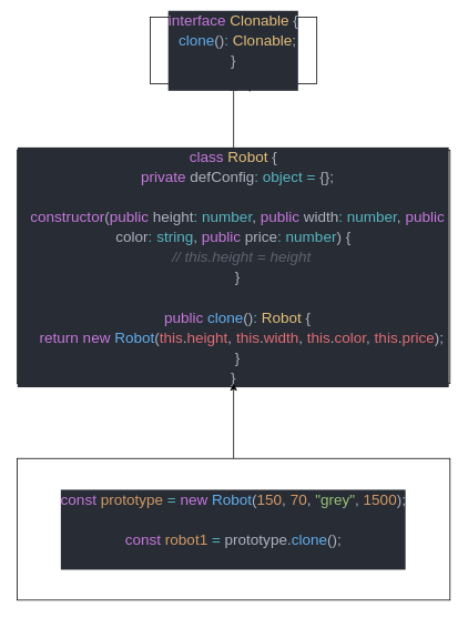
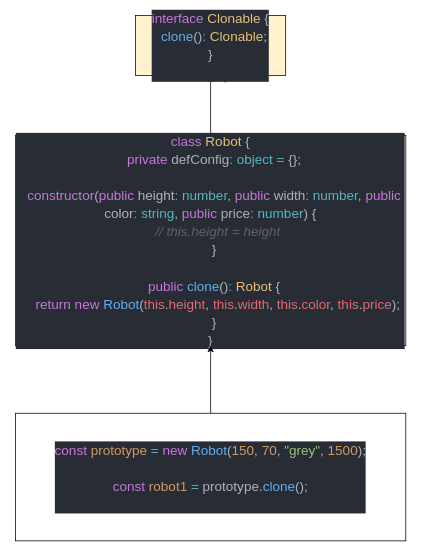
  <mxCell id="0" />
  <mxCell id="1" parent="0" />
  <mxCell id="2" style="edgeStyle=none;html=1;entryX=0.5;entryY=1;entryDx=0;entryDy=0;" edge="1" parent="1" source="3" target="7"><mxGeometry relative="1" as="geometry" /></mxCell>
  <mxCell id="3" value="&lt;div style=&quot;color: rgb(171 , 178 , 191) ; background-color: rgb(40 , 44 , 52) ; font-family: , &amp;#34;consolas&amp;#34; , &amp;#34;courier new&amp;#34; , monospace ; font-size: 18px ; line-height: 24px&quot;&gt;&lt;div&gt;&lt;span style=&quot;color: #c678dd&quot;&gt;class&lt;/span&gt; &lt;span style=&quot;color: #e5c07b&quot;&gt;Robot&lt;/span&gt; {&lt;/div&gt;&lt;div&gt;&amp;nbsp; &lt;span style=&quot;color: #c678dd&quot;&gt;private&lt;/span&gt; defConfig&lt;span style=&quot;color: #56b6c2&quot;&gt;:&lt;/span&gt; &lt;span style=&quot;color: #56b6c2&quot;&gt;object&lt;/span&gt; &lt;span style=&quot;color: #56b6c2&quot;&gt;=&lt;/span&gt; {};&lt;/div&gt;&lt;br&gt;&lt;div&gt;&amp;nbsp; &lt;span style=&quot;color: #c678dd&quot;&gt;constructor&lt;/span&gt;(&lt;span style=&quot;color: #c678dd&quot;&gt;public&lt;/span&gt; height&lt;span style=&quot;color: #56b6c2&quot;&gt;:&lt;/span&gt; &lt;span style=&quot;color: #56b6c2&quot;&gt;number&lt;/span&gt;, &lt;span style=&quot;color: #c678dd&quot;&gt;public&lt;/span&gt; width&lt;span style=&quot;color: #56b6c2&quot;&gt;:&lt;/span&gt; &lt;span style=&quot;color: #56b6c2&quot;&gt;number&lt;/span&gt;, &lt;span style=&quot;color: #c678dd&quot;&gt;public&lt;/span&gt; color&lt;span style=&quot;color: #56b6c2&quot;&gt;:&lt;/span&gt; &lt;span style=&quot;color: #56b6c2&quot;&gt;string&lt;/span&gt;, &lt;span style=&quot;color: #c678dd&quot;&gt;public&lt;/span&gt; price&lt;span style=&quot;color: #56b6c2&quot;&gt;:&lt;/span&gt; &lt;span style=&quot;color: #56b6c2&quot;&gt;number&lt;/span&gt;) {&lt;/div&gt;&lt;div&gt;&amp;nbsp; &amp;nbsp; &lt;span style=&quot;color: #5c6370 ; font-style: italic&quot;&gt;// this.height = height&lt;/span&gt;&lt;/div&gt;&lt;div&gt;&amp;nbsp; }&lt;/div&gt;&lt;br&gt;&lt;div&gt;&amp;nbsp; &lt;span style=&quot;color: #c678dd&quot;&gt;public&lt;/span&gt; &lt;span style=&quot;color: #61afef&quot;&gt;clone&lt;/span&gt;()&lt;span style=&quot;color: #56b6c2&quot;&gt;:&lt;/span&gt; &lt;span style=&quot;color: #e5c07b&quot;&gt;Robot&lt;/span&gt; {&lt;/div&gt;&lt;div&gt;&amp;nbsp; &amp;nbsp; &lt;span style=&quot;color: #c678dd&quot;&gt;return&lt;/span&gt; &lt;span style=&quot;color: #c678dd&quot;&gt;new&lt;/span&gt; &lt;span style=&quot;color: #61afef&quot;&gt;Robot&lt;/span&gt;(&lt;span style=&quot;color: #e06c75&quot;&gt;this&lt;/span&gt;.&lt;span style=&quot;color: #e06c75&quot;&gt;height&lt;/span&gt;, &lt;span style=&quot;color: #e06c75&quot;&gt;this&lt;/span&gt;.&lt;span style=&quot;color: #e06c75&quot;&gt;width&lt;/span&gt;, &lt;span style=&quot;color: #e06c75&quot;&gt;this&lt;/span&gt;.&lt;span style=&quot;color: #e06c75&quot;&gt;color&lt;/span&gt;, &lt;span style=&quot;color: #e06c75&quot;&gt;this&lt;/span&gt;.&lt;span style=&quot;color: #e06c75&quot;&gt;price&lt;/span&gt;);&lt;/div&gt;&lt;div&gt;&amp;nbsp; }&lt;/div&gt;&lt;div&gt;}&lt;/div&gt;&lt;/div&gt;" style="rounded=0;whiteSpace=wrap;html=1;" vertex="1" parent="1"><mxGeometry x="20" y="180" width="520" height="280" as="geometry" /></mxCell>
  <mxCell id="4" style="edgeStyle=none;html=1;entryX=0.5;entryY=1;entryDx=0;entryDy=0;" edge="1" parent="1" source="5" target="3"><mxGeometry relative="1" as="geometry" /></mxCell>
  <mxCell id="5" value="&lt;div style=&quot;color: rgb(171 , 178 , 191) ; background-color: rgb(40 , 44 , 52) ; font-family: , &amp;#34;consolas&amp;#34; , &amp;#34;courier new&amp;#34; , monospace ; font-size: 18px ; line-height: 24px&quot;&gt;&lt;div&gt;&lt;span style=&quot;color: #c678dd&quot;&gt;const&lt;/span&gt; &lt;span style=&quot;color: #d19a66&quot;&gt;prototype&lt;/span&gt; &lt;span style=&quot;color: #56b6c2&quot;&gt;=&lt;/span&gt; &lt;span style=&quot;color: #c678dd&quot;&gt;new&lt;/span&gt; &lt;span style=&quot;color: #61afef&quot;&gt;Robot&lt;/span&gt;(&lt;span style=&quot;color: #d19a66&quot;&gt;150&lt;/span&gt;, &lt;span style=&quot;color: #d19a66&quot;&gt;70&lt;/span&gt;, &lt;span style=&quot;color: #98c379&quot;&gt;&quot;grey&quot;&lt;/span&gt;, &lt;span style=&quot;color: #d19a66&quot;&gt;1500&lt;/span&gt;);&lt;/div&gt;&lt;br&gt;&lt;div&gt;&lt;span style=&quot;color: #c678dd&quot;&gt;const&lt;/span&gt; &lt;span style=&quot;color: #d19a66&quot;&gt;robot1&lt;/span&gt; &lt;span style=&quot;color: #56b6c2&quot;&gt;=&lt;/span&gt; prototype.&lt;span style=&quot;color: #61afef&quot;&gt;clone&lt;/span&gt;();&lt;/div&gt;&lt;br&gt;&lt;/div&gt;" style="rounded=0;whiteSpace=wrap;html=1;" vertex="1" parent="1"><mxGeometry x="20" y="550" width="520" height="170" as="geometry" /></mxCell>
  <mxCell id="6" style="edgeStyle=none;html=1;" edge="1" parent="1" source="7"><mxGeometry relative="1" as="geometry"><mxPoint x="300" y="110" as="targetPoint" /></mxGeometry></mxCell>
- <mxCell id="7" value="&lt;div style=&quot;color: rgb(171 , 178 , 191) ; background-color: rgb(40 , 44 , 52) ; font-family: , &amp;#34;consolas&amp;#34; , &amp;#34;courier new&amp;#34; , monospace ; font-size: 18px ; line-height: 24px&quot;&gt;&lt;div&gt;&lt;span style=&quot;color: #c678dd&quot;&gt;interface&lt;/span&gt; &lt;span style=&quot;color: #e5c07b&quot;&gt;Clonable&lt;/span&gt; {&lt;/div&gt;&lt;div&gt;&amp;nbsp; &lt;span style=&quot;color: #61afef&quot;&gt;clone&lt;/span&gt;()&lt;span style=&quot;color: #56b6c2&quot;&gt;:&lt;/span&gt; &lt;span style=&quot;color: #e5c07b&quot;&gt;Clonable&lt;/span&gt;;&lt;/div&gt;&lt;div&gt;}&lt;/div&gt;&lt;br&gt;&lt;/div&gt;" style="rounded=0;whiteSpace=wrap;html=1;" vertex="1" parent="1"><mxGeometry x="180" y="20" width="200" height="80" as="geometry" /></mxCell>
+ <mxCell id="7" value="&lt;div style=&quot;color: rgb(171 , 178 , 191) ; background-color: rgb(40 , 44 , 52) ; font-family: , &amp;#34;consolas&amp;#34; , &amp;#34;courier new&amp;#34; , monospace ; font-size: 18px ; line-height: 24px&quot;&gt;&lt;div&gt;&lt;span style=&quot;color: #c678dd&quot;&gt;interface&lt;/span&gt; &lt;span style=&quot;color: #e5c07b&quot;&gt;Clonable&lt;/span&gt; {&lt;/div&gt;&lt;div&gt;&amp;nbsp; &lt;span style=&quot;color: #61afef&quot;&gt;clone&lt;/span&gt;()&lt;span style=&quot;color: #56b6c2&quot;&gt;:&lt;/span&gt; &lt;span style=&quot;color: #e5c07b&quot;&gt;Clonable&lt;/span&gt;;&lt;/div&gt;&lt;div&gt;}&lt;/div&gt;&lt;br&gt;&lt;/div&gt;" style="rounded=0;whiteSpace=wrap;html=1;fillColor=#fff2cc;" vertex="1" parent="1"><mxGeometry x="180" y="20" width="200" height="80" as="geometry" /></mxCell>
